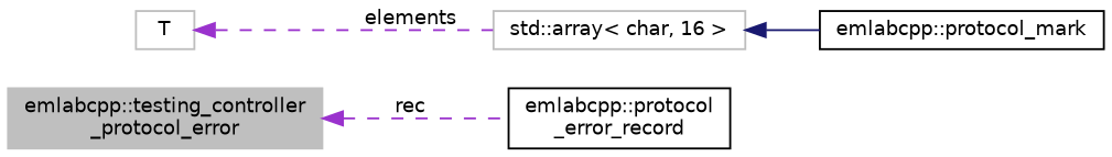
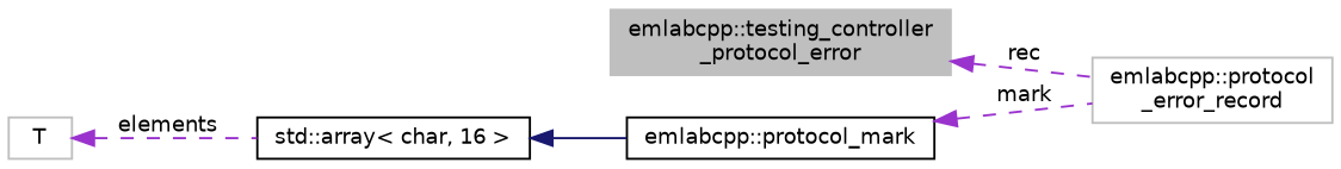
  digraph {
    rankdir=LR
    node [color=grey75 fillcolor=white fontname=Helvetica fontsize=10 shape=record style=filled]
    edge [color=darkorchid3 dir=back fontname=Helvetica fontsize=10 labelfontname=Helvetica labelfontsize=10 style=dashed]
    n1 [fillcolor=grey75 fontcolor=black height=0.2 label="emlabcpp::testing_controller\l_protocol_error" width=0.4]
-   n2 [color=black height=0.2 label="emlabcpp::protocol\l_error_record" width=0.4]
+   n2 [height=0.2 label="emlabcpp::protocol\l_error_record" width=0.4]
    n3 [color=black height=0.2 label="emlabcpp::protocol_mark" width=0.4]
-   n4 [height=0.2 label="std::array\< char, 16 \>" width=0.4]
+   n4 [color=black height=0.2 label="std::array\< char, 16 \>" width=0.4]
    n5 [height=0.2 label=T width=0.4]
    n1 -> n2 [label=" rec"]
+   n3 -> n2 [label=" mark"]
    n4 -> n3 [color=midnightblue style=solid]
    n5 -> n4 [label=" elements"]
  }
